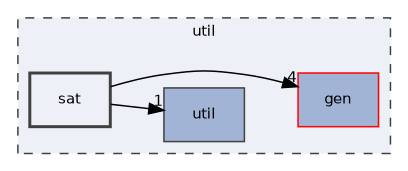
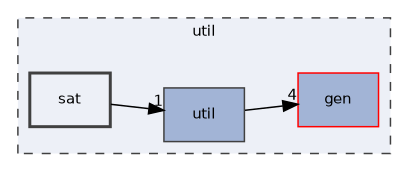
  digraph {
    compound=true
    rankdir=LR
    node [color=grey25 fillcolor="#a2b4d6" fontname=Helvetica fontsize=10 shape=box style="filled,"]
    edge [fontname=Helvetica fontsize=10 labeldistance=1.5 labelfontname=Helvetica labelfontsize=10]
    n1 [label=util]
    n2 [color=red label=gen]
    n3 [fillcolor="#edf0f7" label=sat style="filled,bold,"]
    subgraph cluster_1 {
      bgcolor="#edf0f7"
      fontname=Helvetica
      fontsize=10
      label=util
      pencolor=grey25
      style="filled,dashed,"
      n1
      n2
      n3
    }
    n3 -> n1 [headlabel=1]
-   n3 -> n2 [headlabel=4]
+   n1 -> n2 [headlabel=4]
  }
